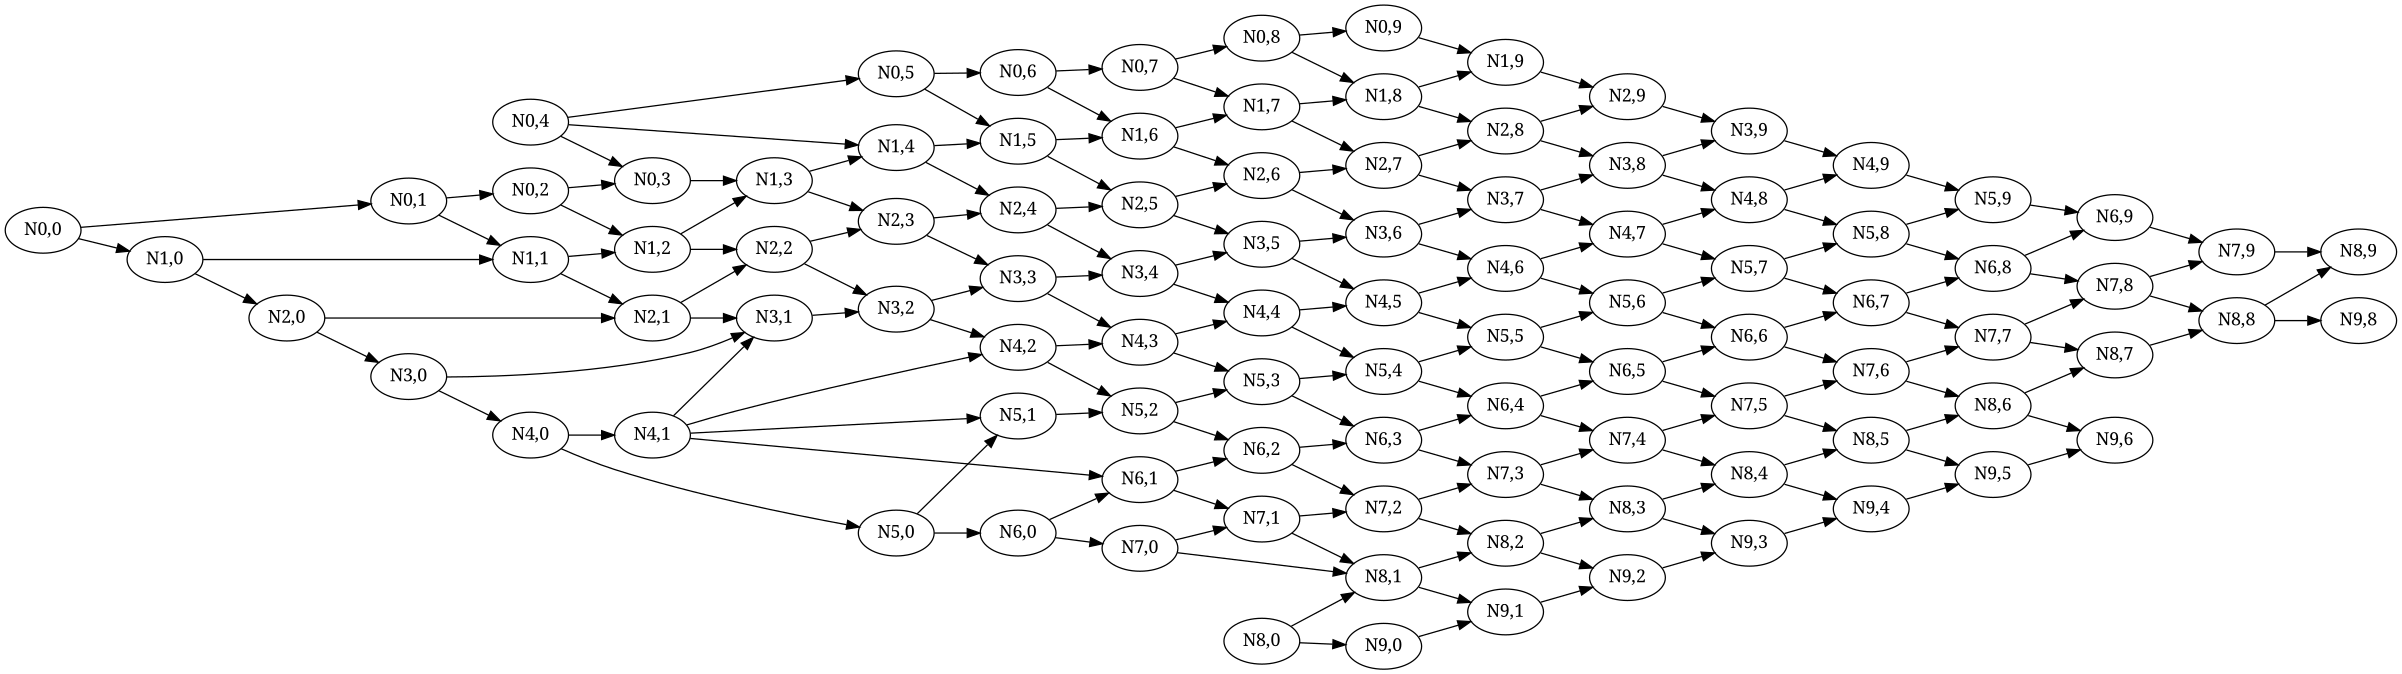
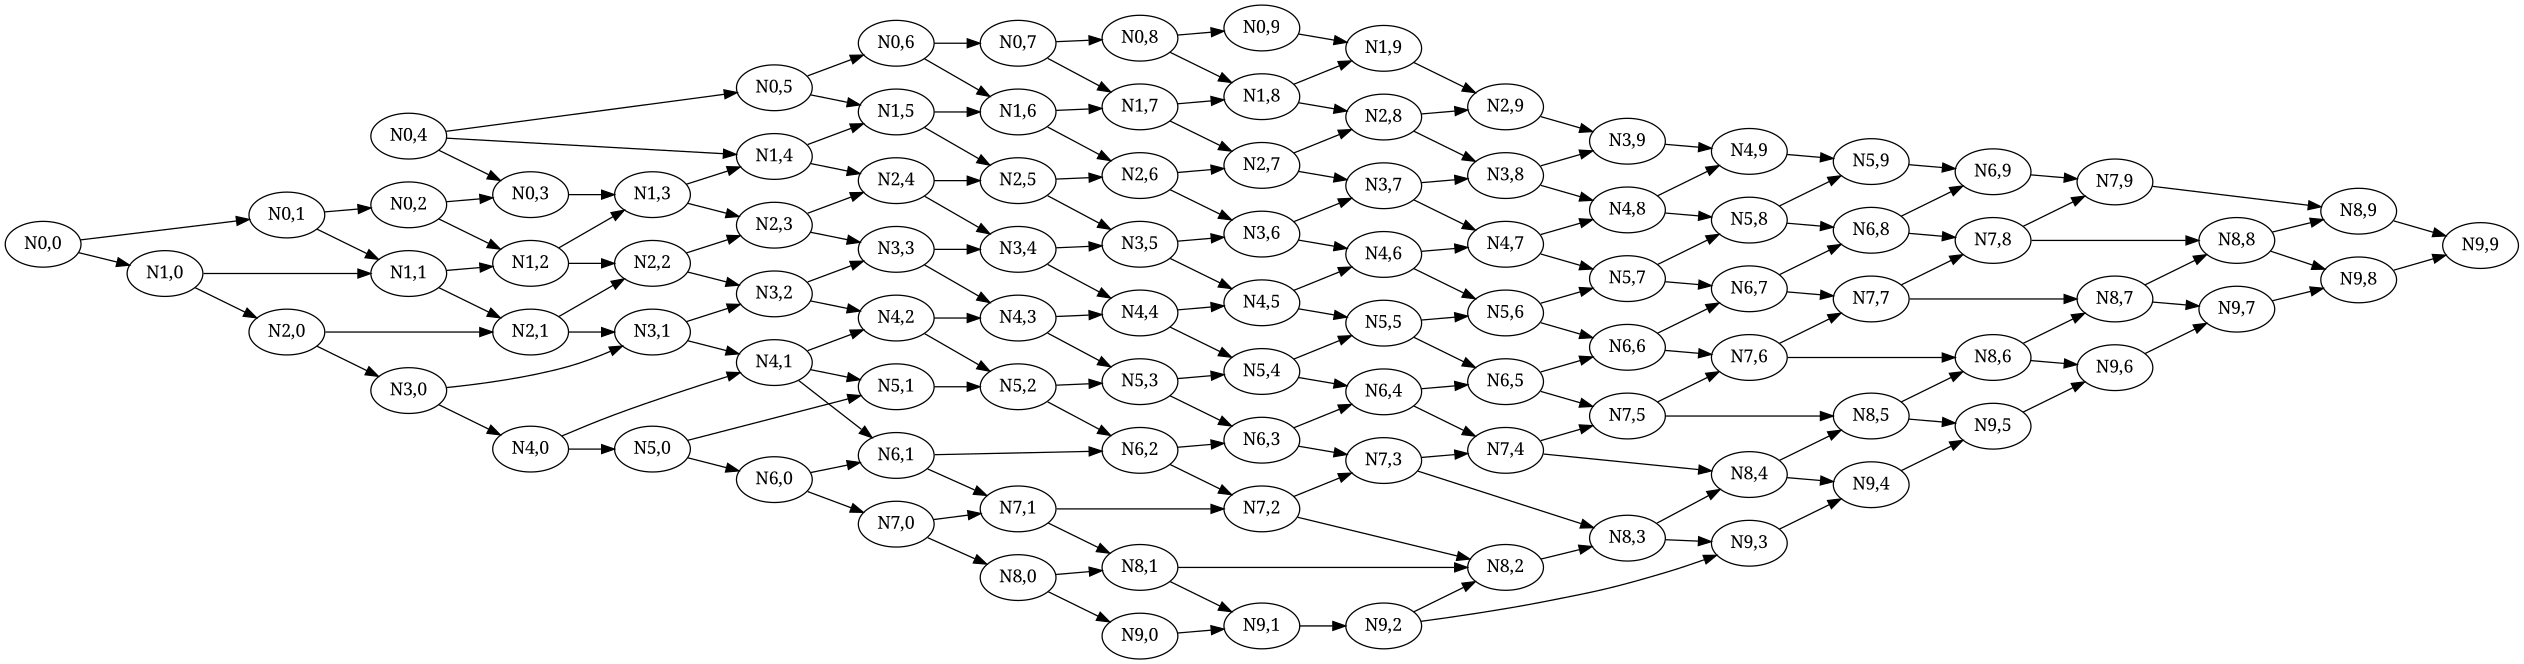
  digraph {
    fontname="Noto Serif"
    rankdir=LR
    node [fontname="Noto Serif"]
    edge [fontname="Noto Serif"]
    "N0,0"
    "N0,1"
    "N1,0"
    "N0,2"
    "N1,1"
    "N2,0"
    "N0,3"
    "N1,2"
    "N2,1"
    "N1,3"
    "N2,2"
    "N0,4"
    "N0,5"
    "N1,4"
    "N2,3"
    "N0,6"
    "N1,5"
    "N2,4"
    "N0,7"
    "N1,6"
    "N2,5"
    "N0,8"
    "N1,7"
    "N2,6"
    "N0,9"
    "N1,8"
    "N2,7"
    "N1,9"
    "N2,8"
    "N2,9"
    "N3,0"
    "N3,1"
    "N3,2"
    "N3,3"
    "N3,4"
    "N3,5"
    "N3,6"
    "N3,7"
    "N3,8"
    "N3,9"
    "N4,0"
    "N4,1"
    "N4,2"
    "N4,3"
    "N4,4"
    "N4,5"
    "N4,6"
    "N4,7"
    "N4,8"
    "N4,9"
    "N5,0"
    "N5,1"
    "N6,1"
    "N5,2"
    "N5,3"
    "N5,4"
    "N5,5"
    "N5,6"
    "N5,7"
    "N5,8"
    "N5,9"
    "N6,0"
    "N6,2"
    "N6,3"
    "N6,4"
    "N6,5"
    "N6,6"
    "N6,7"
    "N6,8"
    "N6,9"
    "N7,0"
    "N7,1"
    "N7,2"
    "N7,3"
    "N7,4"
    "N7,5"
    "N7,6"
    "N7,7"
    "N7,8"
    "N7,9"
    "N8,0"
    "N8,1"
    "N8,2"
    "N8,3"
    "N8,4"
    "N8,5"
    "N8,6"
    "N8,7"
    "N8,8"
    "N8,9"
    "N9,0"
    "N9,1"
    "N9,2"
    "N9,3"
    "N9,4"
    "N9,5"
    "N9,6"
+   "N9,7"
    "N9,8"
+   "N9,9"
    "N0,0" -> "N0,1"
    "N0,0" -> "N1,0"
    "N0,1" -> "N0,2"
    "N0,1" -> "N1,1"
    "N1,0" -> "N1,1"
    "N1,0" -> "N2,0"
    "N0,2" -> "N0,3"
    "N0,2" -> "N1,2"
    "N1,1" -> "N1,2"
    "N1,1" -> "N2,1"
    "N2,0" -> "N2,1"
    "N2,0" -> "N3,0"
    "N0,3" -> "N1,3"
    "N1,2" -> "N1,3"
    "N1,2" -> "N2,2"
    "N2,1" -> "N2,2"
    "N2,1" -> "N3,1"
    "N1,3" -> "N1,4"
    "N1,3" -> "N2,3"
    "N2,2" -> "N2,3"
    "N2,2" -> "N3,2"
    "N0,4" -> "N0,3"
    "N0,4" -> "N0,5"
    "N0,4" -> "N1,4"
    "N0,5" -> "N0,6"
    "N0,5" -> "N1,5"
    "N1,4" -> "N1,5"
    "N1,4" -> "N2,4"
    "N2,3" -> "N2,4"
    "N2,3" -> "N3,3"
    "N0,6" -> "N0,7"
    "N0,6" -> "N1,6"
    "N1,5" -> "N1,6"
    "N1,5" -> "N2,5"
    "N2,4" -> "N2,5"
    "N2,4" -> "N3,4"
    "N0,7" -> "N0,8"
    "N0,7" -> "N1,7"
    "N1,6" -> "N1,7"
    "N1,6" -> "N2,6"
    "N2,5" -> "N2,6"
    "N2,5" -> "N3,5"
    "N0,8" -> "N0,9"
    "N0,8" -> "N1,8"
    "N1,7" -> "N1,8"
    "N1,7" -> "N2,7"
    "N2,6" -> "N2,7"
    "N2,6" -> "N3,6"
    "N0,9" -> "N1,9"
    "N1,8" -> "N1,9"
    "N1,8" -> "N2,8"
    "N2,7" -> "N2,8"
    "N2,7" -> "N3,7"
    "N1,9" -> "N2,9"
    "N2,8" -> "N2,9"
    "N2,8" -> "N3,8"
    "N2,9" -> "N3,9"
    "N3,0" -> "N3,1"
    "N3,0" -> "N4,0"
    "N3,1" -> "N3,2"
-   "N4,1" -> "N3,1"
+   "N3,1" -> "N4,1"
    "N3,2" -> "N3,3"
    "N3,2" -> "N4,2"
    "N3,3" -> "N3,4"
    "N3,3" -> "N4,3"
    "N3,4" -> "N3,5"
    "N3,4" -> "N4,4"
    "N3,5" -> "N3,6"
    "N3,5" -> "N4,5"
    "N3,6" -> "N3,7"
    "N3,6" -> "N4,6"
    "N3,7" -> "N3,8"
    "N3,7" -> "N4,7"
    "N3,8" -> "N3,9"
    "N3,8" -> "N4,8"
    "N3,9" -> "N4,9"
    "N4,0" -> "N4,1"
    "N4,0" -> "N5,0"
    "N4,1" -> "N4,2"
    "N4,1" -> "N5,1"
    "N4,1" -> "N6,1"
    "N4,2" -> "N4,3"
    "N4,2" -> "N5,2"
    "N4,3" -> "N4,4"
    "N4,3" -> "N5,3"
    "N4,4" -> "N4,5"
    "N4,4" -> "N5,4"
    "N4,5" -> "N4,6"
    "N4,5" -> "N5,5"
    "N4,6" -> "N4,7"
    "N4,6" -> "N5,6"
    "N4,7" -> "N4,8"
    "N4,7" -> "N5,7"
    "N4,8" -> "N4,9"
    "N4,8" -> "N5,8"
    "N4,9" -> "N5,9"
    "N5,0" -> "N5,1"
    "N5,0" -> "N6,0"
    "N5,1" -> "N5,2"
    "N6,1" -> "N6,2"
    "N6,1" -> "N7,1"
    "N5,2" -> "N5,3"
    "N5,2" -> "N6,2"
    "N5,3" -> "N5,4"
    "N5,3" -> "N6,3"
    "N5,4" -> "N5,5"
    "N5,4" -> "N6,4"
    "N5,5" -> "N5,6"
    "N5,5" -> "N6,5"
    "N5,6" -> "N5,7"
    "N5,6" -> "N6,6"
    "N5,7" -> "N5,8"
    "N5,7" -> "N6,7"
    "N5,8" -> "N5,9"
    "N5,8" -> "N6,8"
    "N5,9" -> "N6,9"
    "N6,0" -> "N6,1"
    "N6,0" -> "N7,0"
    "N6,2" -> "N6,3"
    "N6,2" -> "N7,2"
    "N6,3" -> "N6,4"
    "N6,3" -> "N7,3"
    "N6,4" -> "N6,5"
    "N6,4" -> "N7,4"
    "N6,5" -> "N6,6"
    "N6,5" -> "N7,5"
    "N6,6" -> "N6,7"
    "N6,6" -> "N7,6"
    "N6,7" -> "N6,8"
    "N6,7" -> "N7,7"
    "N6,8" -> "N6,9"
    "N6,8" -> "N7,8"
    "N6,9" -> "N7,9"
    "N7,0" -> "N7,1"
-   "N7,0" -> "N8,1"
+   "N7,0" -> "N8,0"
    "N7,1" -> "N7,2"
    "N7,1" -> "N8,1"
    "N7,2" -> "N7,3"
    "N7,2" -> "N8,2"
    "N7,3" -> "N7,4"
    "N7,3" -> "N8,3"
    "N7,4" -> "N7,5"
    "N7,4" -> "N8,4"
    "N7,5" -> "N7,6"
    "N7,5" -> "N8,5"
    "N7,6" -> "N7,7"
    "N7,6" -> "N8,6"
    "N7,7" -> "N7,8"
    "N7,7" -> "N8,7"
    "N7,8" -> "N7,9"
    "N7,8" -> "N8,8"
    "N7,9" -> "N8,9"
    "N8,0" -> "N8,1"
    "N8,0" -> "N9,0"
    "N8,1" -> "N8,2"
    "N8,1" -> "N9,1"
    "N8,2" -> "N8,3"
-   "N8,2" -> "N9,2"
+   "N9,2" -> "N8,2"
    "N8,3" -> "N8,4"
    "N8,3" -> "N9,3"
    "N8,4" -> "N8,5"
    "N8,4" -> "N9,4"
    "N8,5" -> "N8,6"
    "N8,5" -> "N9,5"
    "N8,6" -> "N8,7"
    "N8,6" -> "N9,6"
    "N8,7" -> "N8,8"
+   "N8,7" -> "N9,7"
    "N8,8" -> "N8,9"
    "N8,8" -> "N9,8"
+   "N8,9" -> "N9,9"
    "N9,0" -> "N9,1"
    "N9,1" -> "N9,2"
    "N9,2" -> "N9,3"
    "N9,3" -> "N9,4"
    "N9,4" -> "N9,5"
    "N9,5" -> "N9,6"
+   "N9,6" -> "N9,7"
+   "N9,7" -> "N9,8"
+   "N9,8" -> "N9,9"
  }
